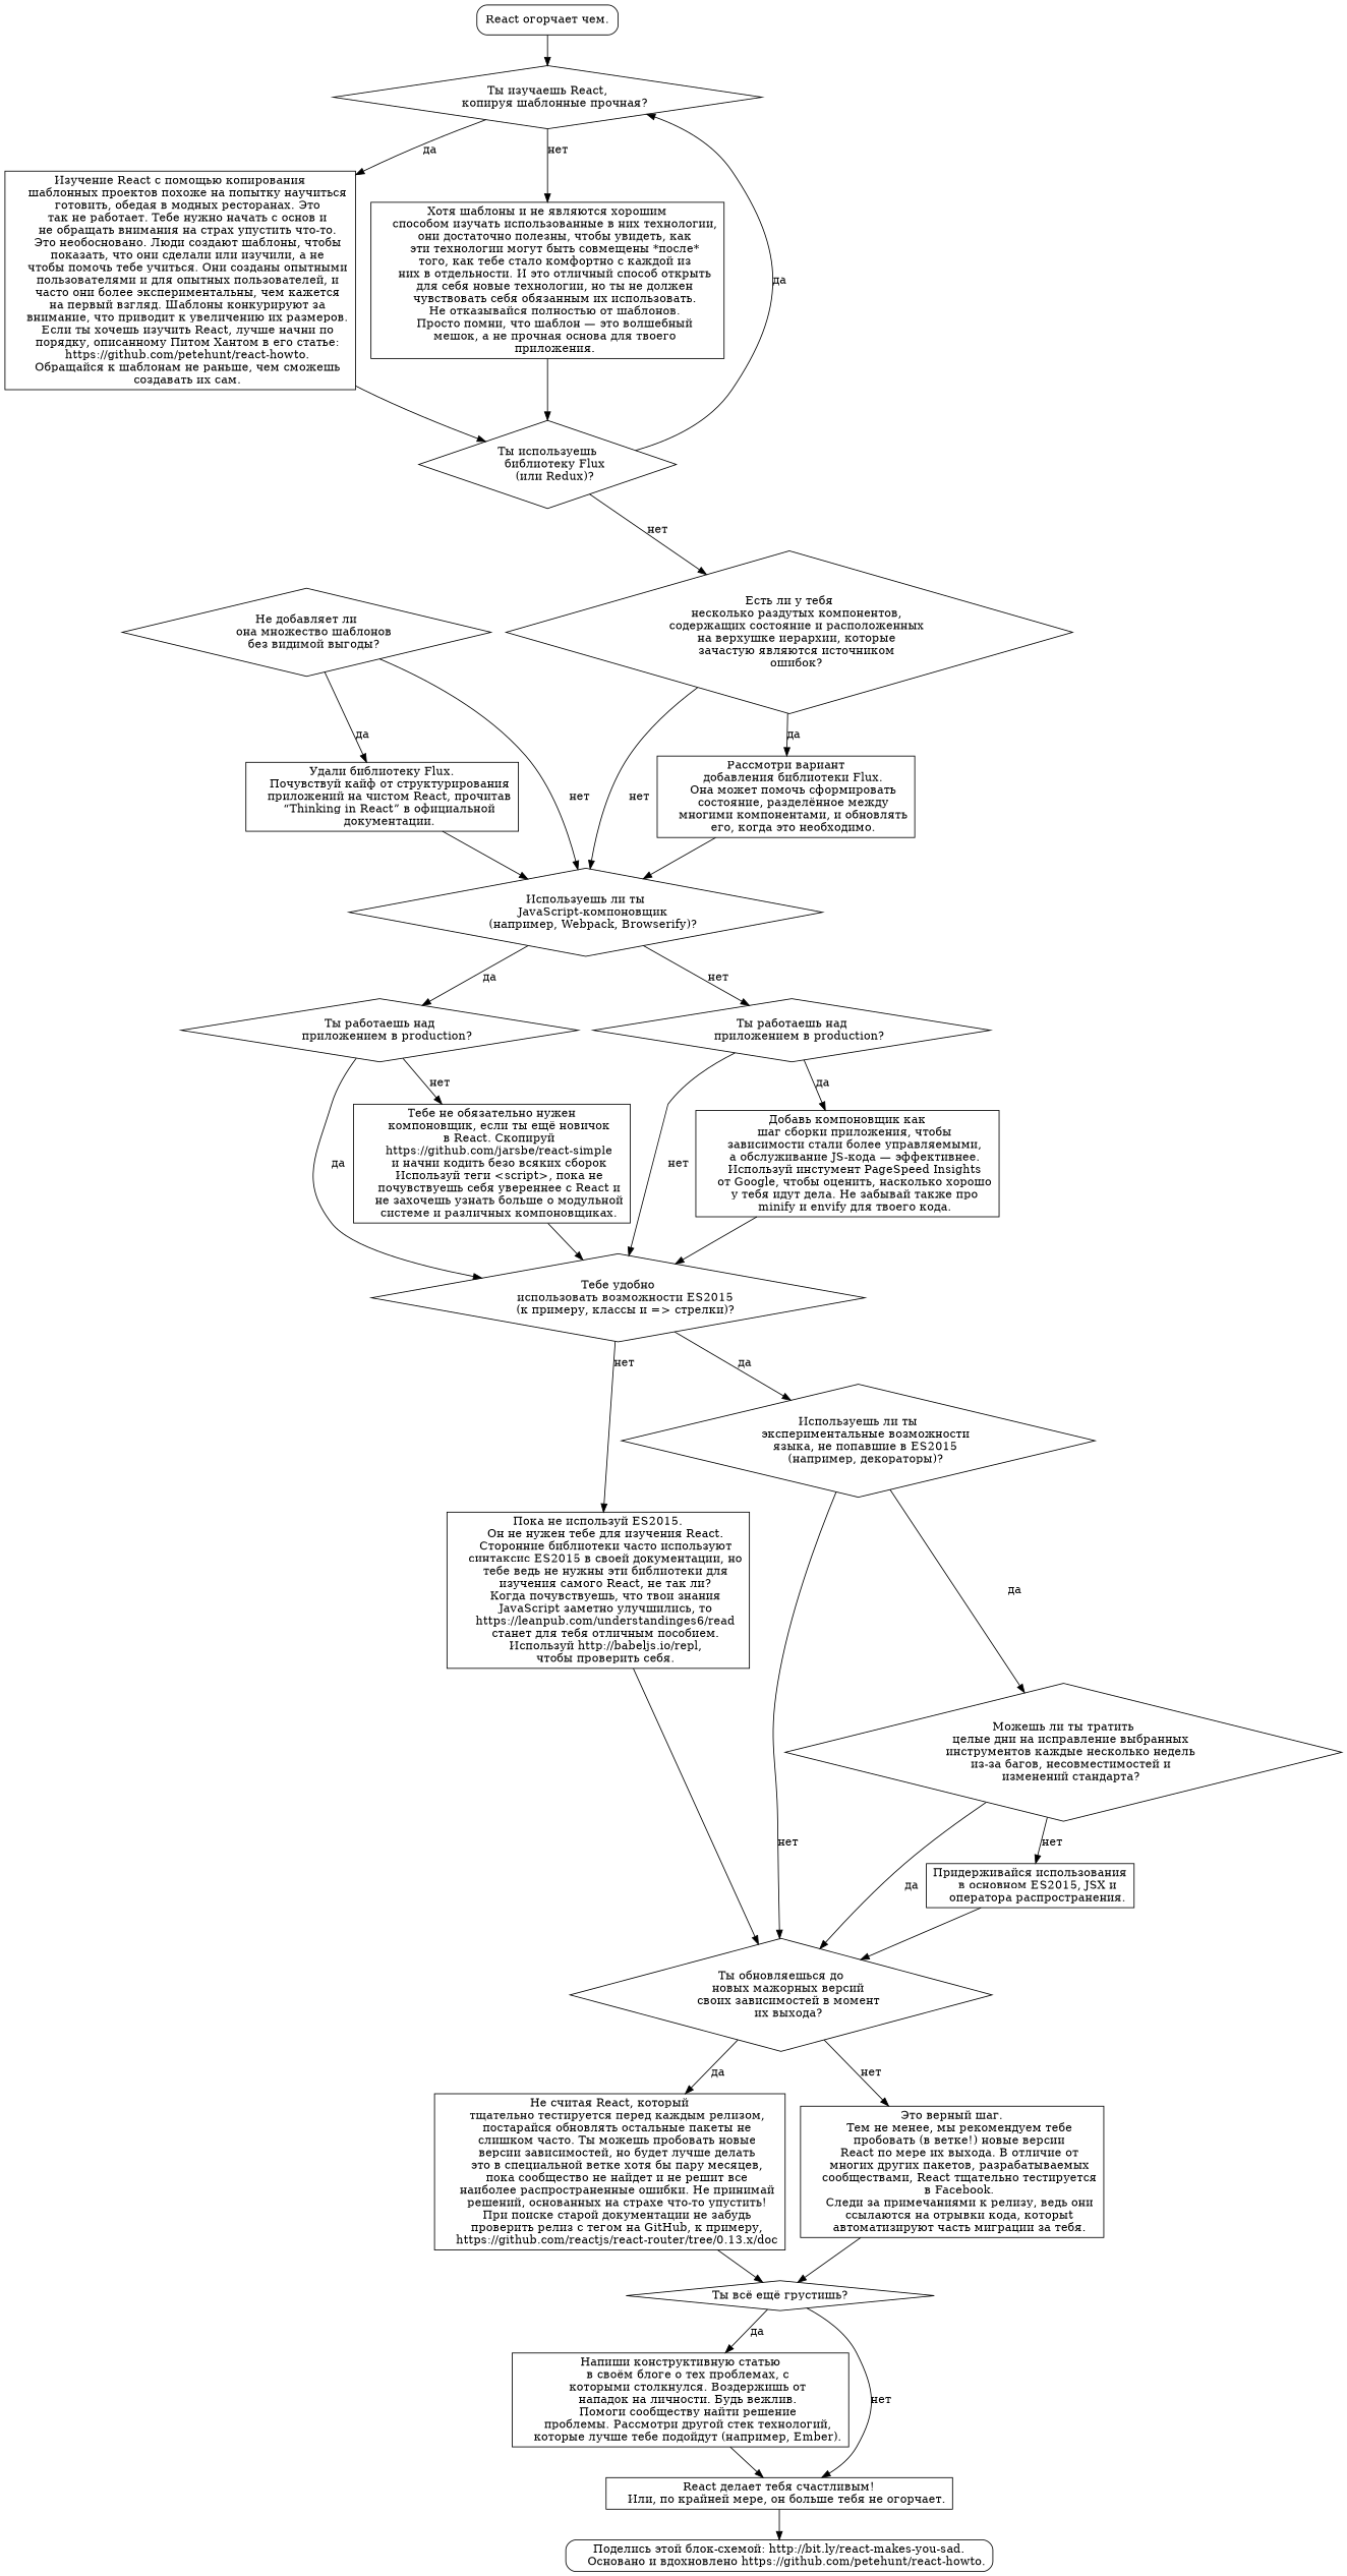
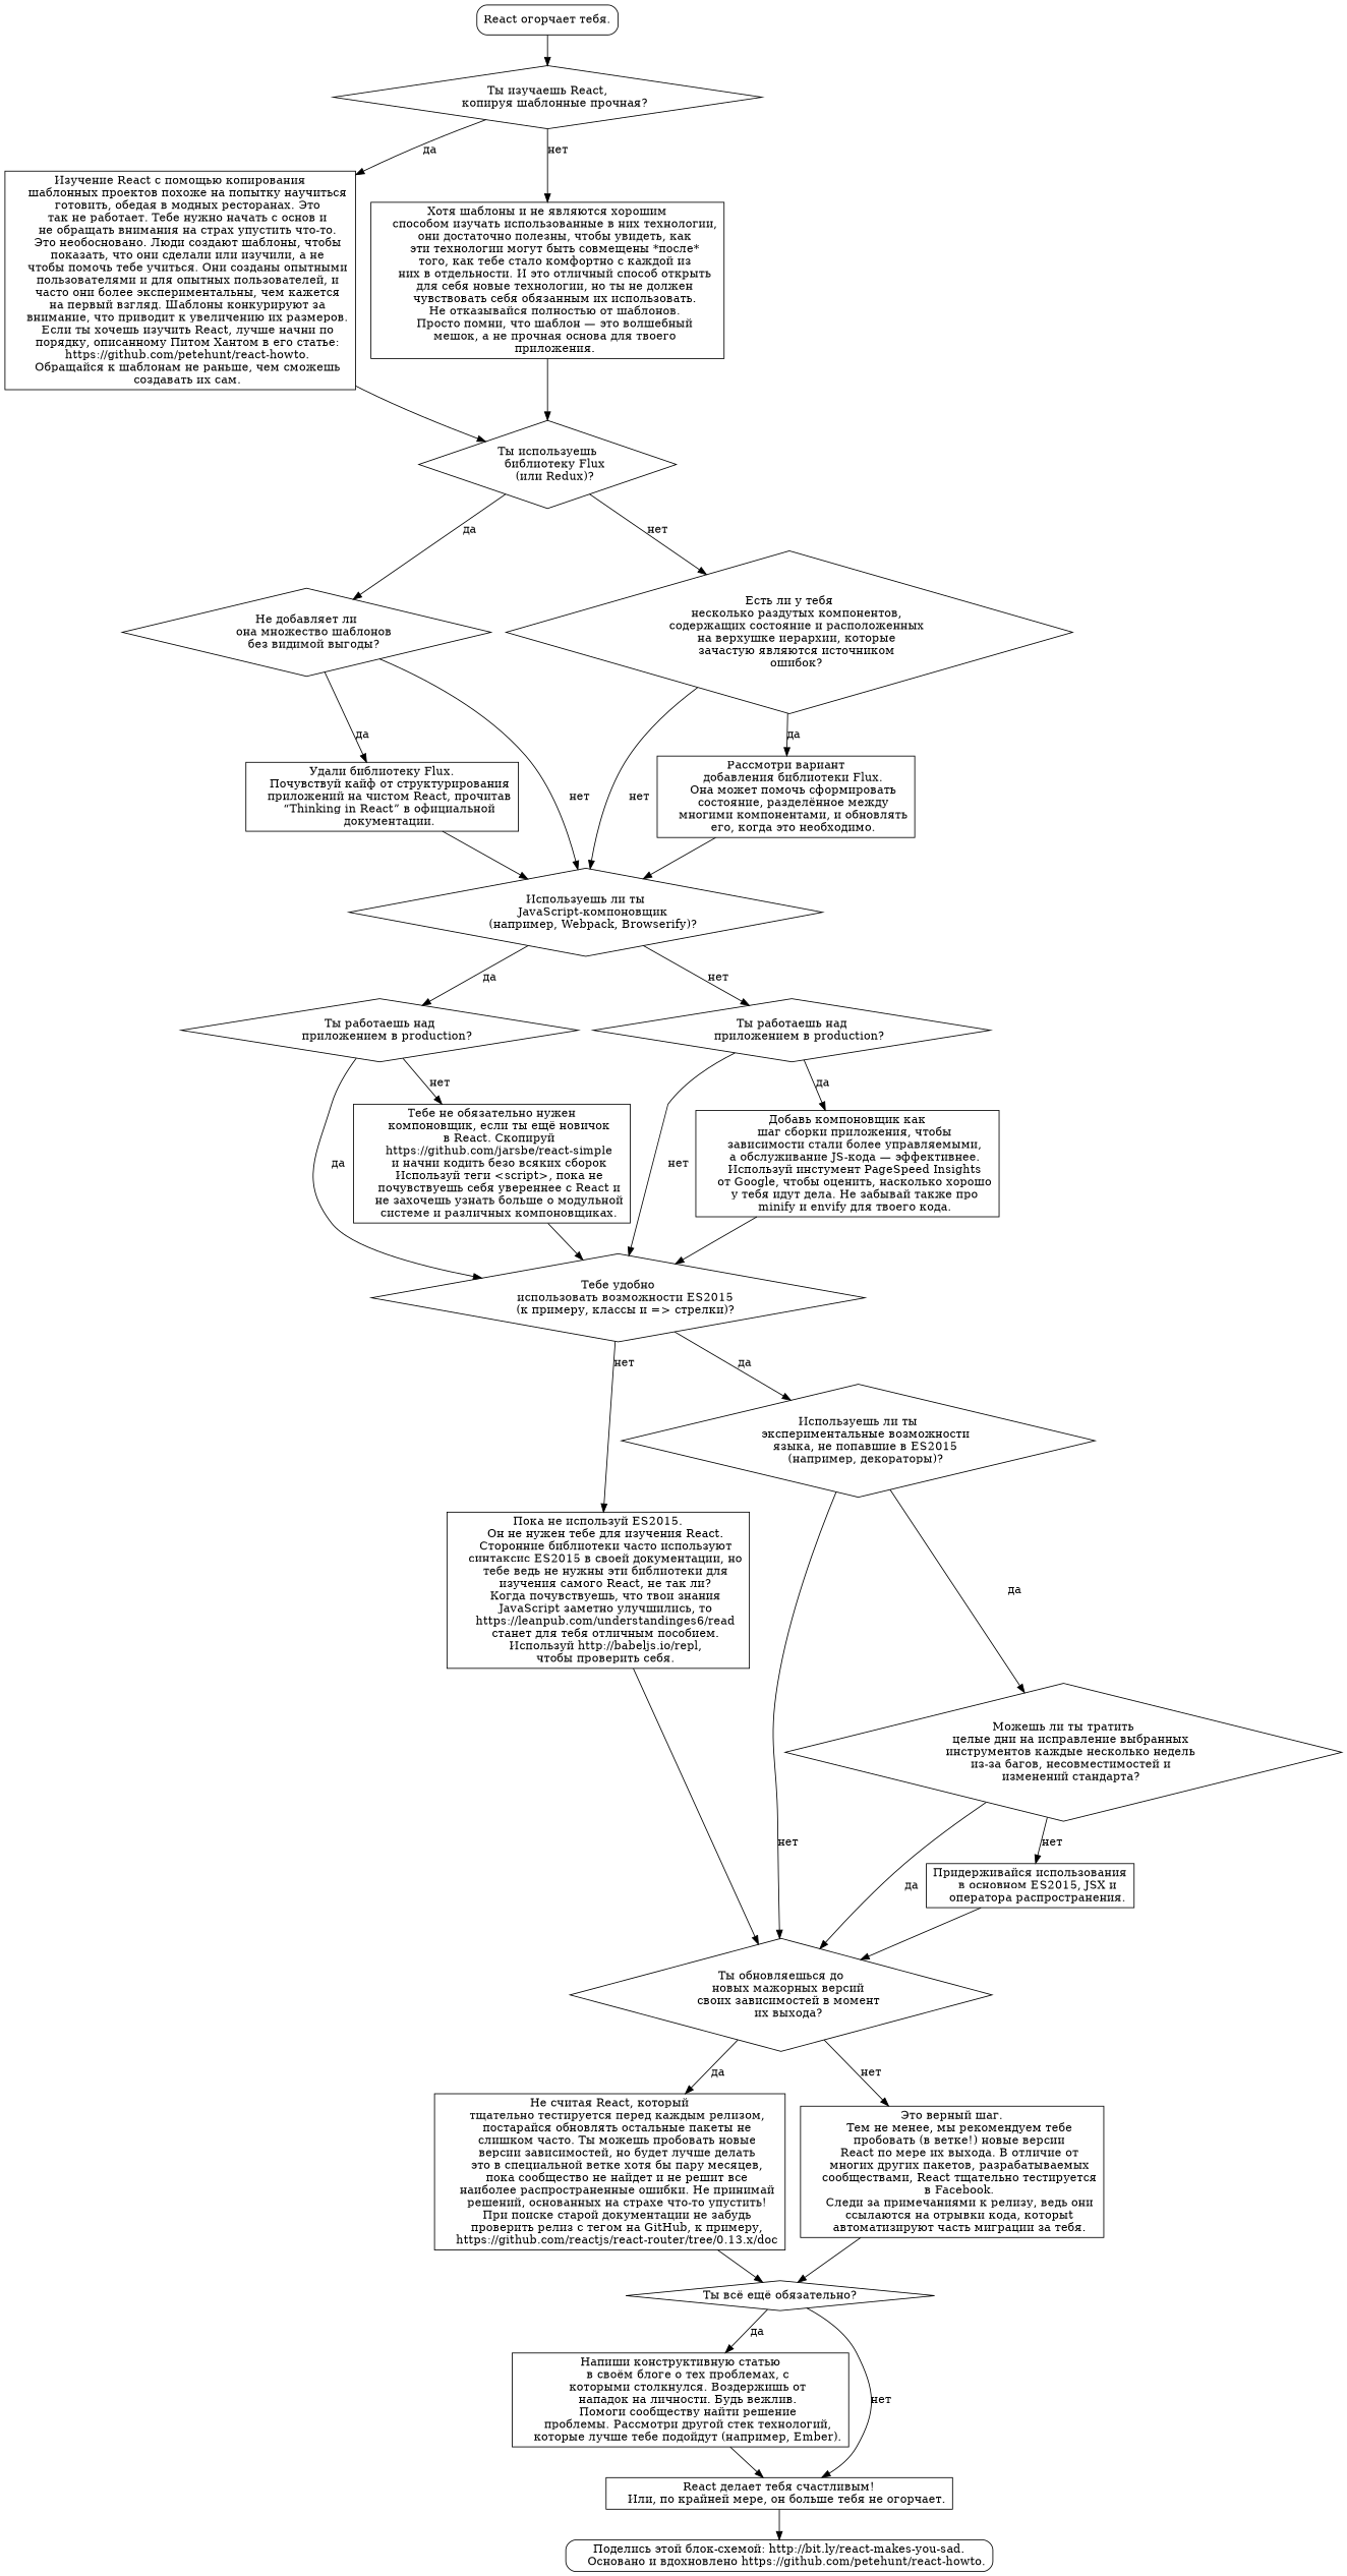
  digraph {
    node [shape=box]
-   n1 [label="React огорчает чем." style=rounded]
+   n1 [label="React огорчает тебя." style=rounded]
    n2 [label="Ты изучаешь React,\n    копируя шаблонные прочная?" shape=diamond]
    n3 [label="Изучение React с помощью копирования\n    шаблонных проектов похоже на попытку научиться\n    готовить, обедая в модных ресторанах. Это\n    так не работает. Тебе нужно начать с основ и\n    не обращать внимания на страх упустить что-то.\n    Это необосновано. Люди создают шаблоны, чтобы\n    показать, что они сделали или изучили, а не\n    чтобы помочь тебе учиться. Они созданы опытными\n    пользователями и для опытных пользователей, и\n    часто они более экспериментальны, чем кажется\n    на первый взгляд. Шаблоны конкурируют за\n    внимание, что приводит к увеличению их размеров.\n    Если ты хочешь изучить React, лучше начни по\n    порядку, описанному Питом Хантом в его статье:\n    https://github.com/petehunt/react-howto.\n    Обращайся к шаблонам не раньше, чем сможешь\n    создавать их сам."]
    n4 [label="Хотя шаблоны и не являются хорошим\n    способом изучать использованные в них технологии,\n    они достаточно полезны, чтобы увидеть, как\n    эти технологии могут быть совмещены *после*\n    того, как тебе стало комфортно с каждой из\n    них в отдельности. И это отличный способ открыть\n    для себя новые технологии, но ты не должен\n    чувствовать себя обязанным их использовать.\n    Не отказывайся полностью от шаблонов.\n    Просто помни, что шаблон — это волшебный\n    мешок, а не прочная основа для твоего\n    приложения."]
    n5 [label="Ты используешь\n    библиотеку Flux\n    (или Redux)?" shape=diamond]
    n6 [label="Не добавляет ли\n    она множество шаблонов\n    без видимой выгоды?" shape=diamond]
    n7 [label="Есть ли у тебя\n    несколько раздутых компонентов,\n    содержащих состояние и расположенных\n    на верхушке иерархии, которые\n    зачастую являются источником\n    ошибок?" shape=diamond]
    n8 [label="Удали библиотеку Flux.\n    Почувствуй кайф от структурирования\n    приложений на чистом React, прочитав\n    “Thinking in React” в официальной\n    документации."]
    n9 [label="Используешь ли ты\n    JavaScript-компоновщик\n    (например, Webpack, Browserify)?" shape=diamond]
    n10 [label="Рассмотри вариант\n    добавления библиотеки Flux.\n    Она может помочь сформировать\n    состояние, разделённое между\n    многими компонентами, и обновлять\n    его, когда это необходимо."]
    n11 [label="Ты работаешь над\n    приложением в production?" shape=diamond]
    n12 [label="Ты работаешь над\n    приложением в production?" shape=diamond]
    n13 [label="Тебе удобно\n    использовать возможности ES2015\n    (к примеру, классы и => стрелки)?" shape=diamond]
    n14 [label="Тебе не обязательно нужен\n    компоновщик, если ты ещё новичок\n    в React. Скопируй\n    https://github.com/jarsbe/react-simple\n    и начни кодить безо всяких сборок\n    Используй теги <script>, пока не\n    почувствуешь себя увереннее с React и\n    не захочешь узнать больше о модульной\n    системе и различных компоновщиках."]
    n15 [label="Добавь компоновщик как\n    шаг сборки приложения, чтобы\n    зависимости стали более управляемыми,\n    а обслуживание JS-кода — эффективнее.\n    Используй инстумент PageSpeed Insights\n    от Google, чтобы оценить, насколько хорошо\n    у тебя идут дела. Не забывай также про\n    minify и envify для твоего кода."]
    n16 [label="Пока не используй ES2015.\n    Он не нужен тебе для изучения React.\n    Сторонние библиотеки часто используют\n    синтаксис ES2015 в своей документации, но\n    тебе ведь не нужны эти библиотеки для\n    изучения самого React, не так ли?\n    Когда почувствуешь, что твои знания\n    JavaScript заметно улучшились, то\n    https://leanpub.com/understandinges6/read\n    станет для тебя отличным пособием.\n    Используй http://babeljs.io/repl,\n    чтобы проверить себя."]
    n17 [label="Используешь ли ты\n    экспериментальные возможности\n    языка, не попавшие в ES2015\n    (например, декораторы)?" shape=diamond]
    n18 [label="Ты обновляешься до\n    новых мажорных версий\n    своих зависимостей в момент\n    их выхода?" shape=diamond]
    n19 [label="Можешь ли ты тратить\n    целые дни на исправление выбранных\n    инструментов каждые несколько недель\n    из-за багов, несовместимостей и\n    изменений стандарта?" shape=diamond]
    n20 [label="Не считая React, который\n    тщательно тестируется перед каждым релизом,\n    постарайся обновлять остальные пакеты не\n    слишком часто. Ты можешь пробовать новые\n    версии зависимостей, но будет лучше делать\n    это в специальной ветке хотя бы пару месяцев,\n    пока сообщество не найдет и не решит все\n    наиболее распространенные ошибки. Не принимай\n    решений, основанных на страхе что-то упустить!\n    При поиске старой документации не забудь\n    проверить релиз с тегом на GitHub, к примеру,\n    https://github.com/reactjs/react-router/tree/0.13.x/doc"]
    n21 [label="Это верный шаг.\n    Тем не менее, мы рекомендуем тебе\n    пробовать (в ветке!) новые версии\n    React по мере их выхода. В отличие от\n    многих других пакетов, разрабатываемых\n    сообществами, React тщательно тестируется\n    в Facebook.\n    Следи за примечаниями к релизу, ведь они\n    ссылаются на отрывки кода, которыt\n    автоматизируют часть миграции за тебя."]
    n22 [label="Придерживайся использования\n    в основном ES2015, JSX и\n    оператора распространения."]
-   n23 [label="Ты всё ещё грустишь?" shape=diamond]
+   n23 [label="Ты всё ещё обязательно?" shape=diamond]
    n24 [label="Напиши конструктивную статью\n    в своём блоге о тех проблемах, с\n    которыми столкнулся. Воздержишь от\n    нападок на личности. Будь вежлив.\n    Помоги сообществу найти решение\n    проблемы. Рассмотри другой стек технологий,\n    которые лучше тебе подойдут (например, Ember)."]
    n25 [label="React делает тебя счастливым!\n    Или, по крайней мере, он больше тебя не огорчает."]
    n26 [label="Поделись этой блок-схемой: http://bit.ly/react-makes-you-sad.\n    Основано и вдохновлено https://github.com/petehunt/react-howto." style=rounded]
    n1 -> n2
    n2 -> n3 [label="да"]
    n2 -> n4 [label="нет"]
    n3 -> n5
    n4 -> n5
-   n5 -> n2 [label="да"]
+   n5 -> n6 [label="да"]
    n5 -> n7 [label="нет"]
    n6 -> n8 [label="да"]
    n6 -> n9 [label="нет"]
    n7 -> n9 [label="нет"]
    n7 -> n10 [label="да"]
    n8 -> n9
    n9 -> n11 [label="да"]
    n9 -> n12 [label="нет"]
    n10 -> n9
    n11 -> n13 [label="да"]
    n11 -> n14 [label="нет"]
    n12 -> n13 [label="нет"]
    n12 -> n15 [label="да"]
    n13 -> n16 [label="нет"]
    n13 -> n17 [label="да"]
    n14 -> n13
    n15 -> n13
    n16 -> n18
    n17 -> n18 [label="нет"]
    n17 -> n19 [label="да"]
    n18 -> n20 [label="да"]
    n18 -> n21 [label="нет"]
    n19 -> n18 [label="да"]
    n19 -> n22 [label="нет"]
    n20 -> n23
    n21 -> n23
    n22 -> n18
    n23 -> n24 [label="да"]
    n23 -> n25 [label="нет"]
    n24 -> n25
    n25 -> n26
  }
